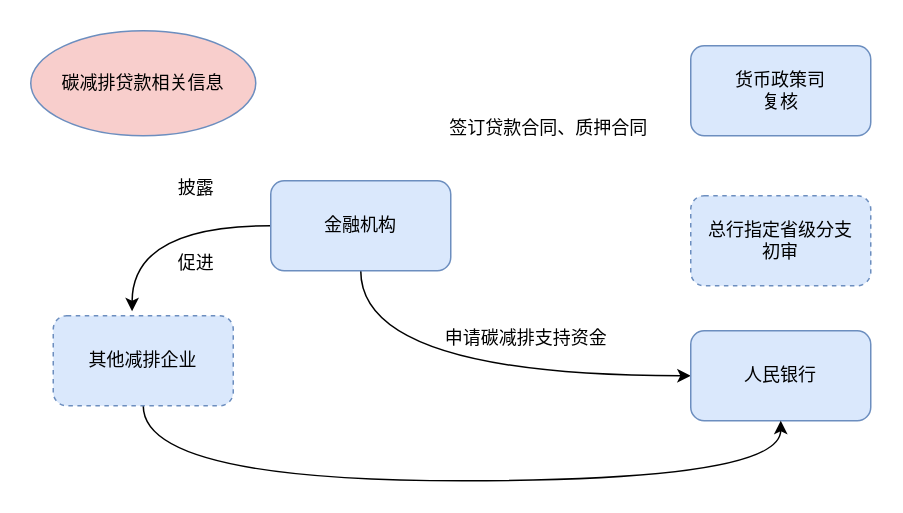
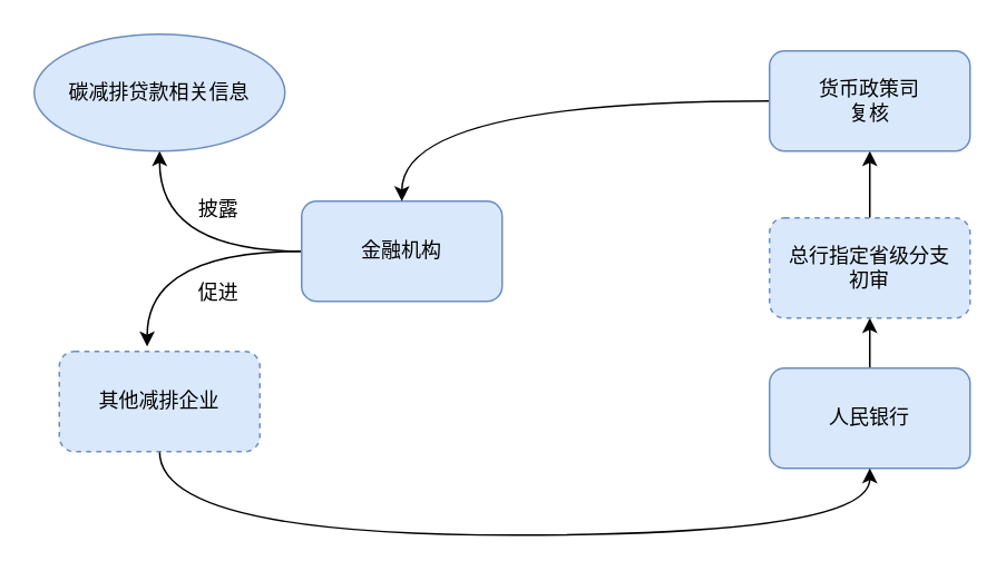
  <mxCell id="0" />
  <mxCell id="1" parent="0" />
- <mxCell id="2" style="edgeStyle=orthogonalEdgeStyle;curved=1;orthogonalLoop=1;jettySize=auto;html=1;entryX=0;entryY=0.5;entryDx=0;entryDy=0;exitX=0.5;exitY=1;exitDx=0;exitDy=0;" edge="1" parent="1" source="5" target="7"><mxGeometry relative="1" as="geometry" /></mxCell>
+ <mxCell id="3" value="" style="edgeStyle=orthogonalEdgeStyle;curved=1;orthogonalLoop=1;jettySize=auto;html=1;" edge="1" parent="1" source="5" target="16"><mxGeometry relative="1" as="geometry" /></mxCell>
  <mxCell id="4" style="edgeStyle=orthogonalEdgeStyle;curved=1;orthogonalLoop=1;jettySize=auto;html=1;entryX=0.438;entryY=-0.05;entryDx=0;entryDy=0;entryPerimeter=0;" edge="1" parent="1" source="5" target="9"><mxGeometry relative="1" as="geometry" /></mxCell>
  <mxCell id="5" value="金融机构" style="rounded=1;whiteSpace=wrap;html=1;fillColor=#dae8fc;strokeColor=#6c8ebf;" vertex="1" parent="1"><mxGeometry x="180" y="120" width="120" height="60" as="geometry" /></mxCell>
+ <mxCell id="6" style="edgeStyle=orthogonalEdgeStyle;rounded=0;orthogonalLoop=1;jettySize=auto;html=1;entryX=0.5;entryY=1;entryDx=0;entryDy=0;" edge="1" parent="1" source="7" target="12"><mxGeometry relative="1" as="geometry" /></mxCell>
  <mxCell id="7" value="人民银行" style="rounded=1;whiteSpace=wrap;html=1;fillColor=#dae8fc;strokeColor=#6c8ebf;" vertex="1" parent="1"><mxGeometry x="460" y="220" width="120" height="60" as="geometry" /></mxCell>
  <mxCell id="8" style="edgeStyle=orthogonalEdgeStyle;curved=1;orthogonalLoop=1;jettySize=auto;html=1;entryX=0.5;entryY=1;entryDx=0;entryDy=0;exitX=0.5;exitY=1;exitDx=0;exitDy=0;" edge="1" parent="1" source="9" target="7"><mxGeometry relative="1" as="geometry"><Array as="points"><mxPoint x="95" y="320" /><mxPoint x="520" y="320" /></Array></mxGeometry></mxCell>
  <mxCell id="9" value="其他减排企业" style="rounded=1;whiteSpace=wrap;html=1;fillColor=#dae8fc;strokeColor=#6c8ebf;dashed=1;" vertex="1" parent="1"><mxGeometry x="35" y="210" width="120" height="60" as="geometry" /></mxCell>
- <mxCell id="10" value="申请碳减排支持资金" style="text;html=1;align=center;verticalAlign=middle;resizable=0;points=[];autosize=1;strokeColor=none;fillColor=none;" vertex="1" parent="1"><mxGeometry x="285" y="210" width="130" height="30" as="geometry" /></mxCell>
+ <mxCell id="11" value="" style="edgeStyle=orthogonalEdgeStyle;rounded=0;orthogonalLoop=1;jettySize=auto;html=1;" edge="1" parent="1" source="12" target="14"><mxGeometry relative="1" as="geometry" /></mxCell>
  <mxCell id="12" value="总行指定省级分支&lt;br&gt;初审" style="rounded=1;whiteSpace=wrap;html=1;fillColor=#dae8fc;strokeColor=#6c8ebf;dashed=1;" vertex="1" parent="1"><mxGeometry x="460" y="130" width="120" height="60" as="geometry" /></mxCell>
+ <mxCell id="13" style="edgeStyle=orthogonalEdgeStyle;curved=1;orthogonalLoop=1;jettySize=auto;html=1;entryX=0.5;entryY=0;entryDx=0;entryDy=0;" edge="1" parent="1" source="14" target="5"><mxGeometry relative="1" as="geometry" /></mxCell>
  <mxCell id="14" value="货币政策司&lt;br&gt;复核" style="whiteSpace=wrap;html=1;fillColor=#dae8fc;strokeColor=#6c8ebf;rounded=1;" vertex="1" parent="1"><mxGeometry x="460" y="30" width="120" height="60" as="geometry" /></mxCell>
- <mxCell id="15" value="签订贷款合同、质押合同" style="text;html=1;align=center;verticalAlign=middle;resizable=0;points=[];autosize=1;strokeColor=none;fillColor=none;" vertex="1" parent="1"><mxGeometry x="285" y="70" width="160" height="30" as="geometry" /></mxCell>
- <mxCell id="16" value="碳减排贷款相关信息" style="ellipse;whiteSpace=wrap;html=1;fillColor=#f8cecc;strokeColor=#6c8ebf;rounded=1;" vertex="1" parent="1"><mxGeometry x="20" y="20" width="150" height="70" as="geometry" /></mxCell>
+ <mxCell id="16" value="碳减排贷款相关信息" style="ellipse;whiteSpace=wrap;html=1;fillColor=#dae8fc;strokeColor=#6c8ebf;rounded=1;" vertex="1" parent="1"><mxGeometry x="20" y="20" width="150" height="70" as="geometry" /></mxCell>
  <mxCell id="17" value="促进" style="text;html=1;align=center;verticalAlign=middle;resizable=0;points=[];autosize=1;strokeColor=none;fillColor=none;" vertex="1" parent="1"><mxGeometry x="105" y="160" width="50" height="30" as="geometry" /></mxCell>
  <mxCell id="18" value="披露" style="text;html=1;align=center;verticalAlign=middle;resizable=0;points=[];autosize=1;strokeColor=none;fillColor=none;" vertex="1" parent="1"><mxGeometry x="105" y="110" width="50" height="30" as="geometry" /></mxCell>
